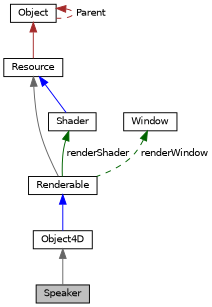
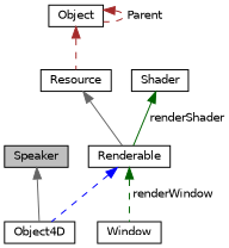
  digraph {
    node [color=black fillcolor=white fontname=Helvetica fontsize=10 shape=record style=filled]
    edge [color=gray40 dir=back fontname=Helvetica fontsize=10 labelfontname=Helvetica labelfontsize=10 style=solid]
    n1 [fillcolor=grey75 fontcolor=black height=0.2 label=Speaker width=0.4]
    n2 [height=0.2 label=Object4D width=0.4]
    n3 [height=0.2 label=Renderable width=0.4]
    n4 [height=0.2 label=Object width=0.4]
    n5 [height=0.2 label=Resource width=0.4]
    n6 [height=0.2 label=Shader width=0.4]
    n7 [height=0.2 label=Window width=0.4]
-   n2 -> n1
-   n3 -> n2 [color=blue]
+   n1 -> n2
+   n3 -> n2 [color=blue style=dashed]
    n4 -> n4 [color=brown label=" Parent" style=dashed]
-   n4 -> n5 [color=brown]
+   n4 -> n5 [color=brown style=dashed]
    n5 -> n3
-   n5 -> n6 [color=blue]
    n6 -> n3 [color=darkgreen label=" renderShader"]
-   n7 -> n3 [color=darkgreen label=" renderWindow" style=dashed]
+   n3 -> n7 [color=darkgreen label=" renderWindow" style=dashed]
  }
